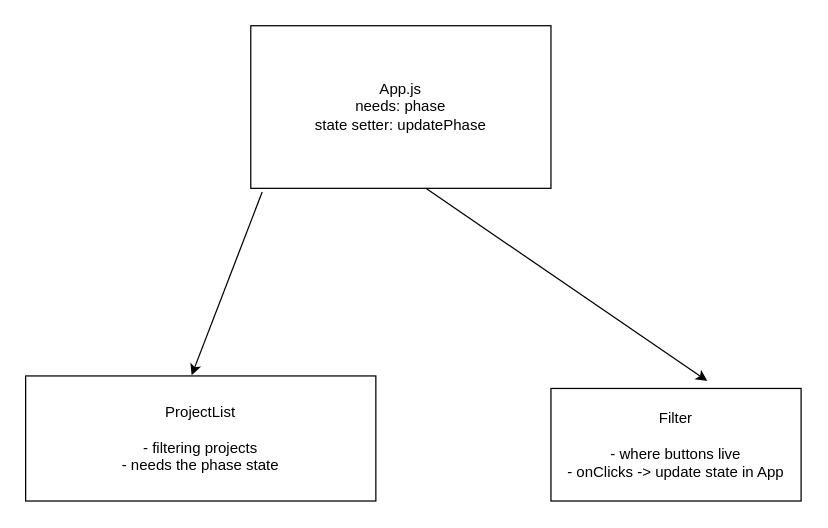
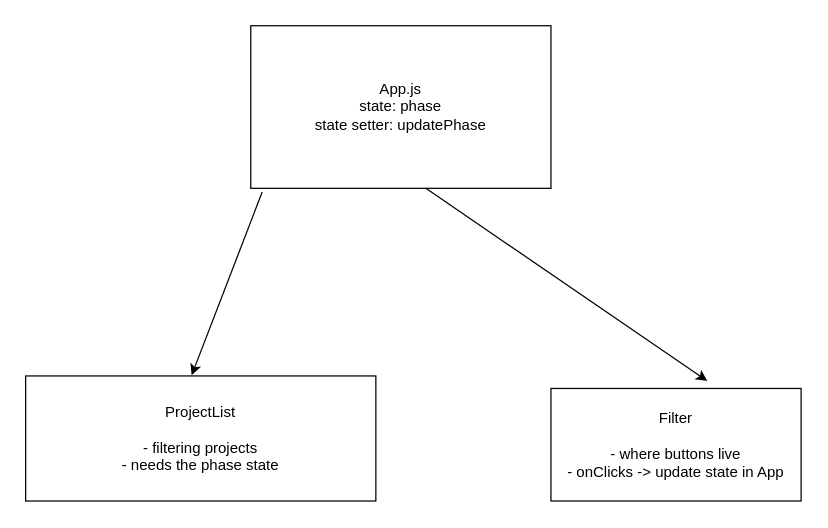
  <mxCell id="0" />
  <mxCell id="1" parent="0" />
- <mxCell id="2" value="App.js&lt;br&gt;needs: phase&lt;br&gt;state setter: updatePhase" style="whiteSpace=wrap;html=1;" parent="1" vertex="1"><mxGeometry x="200" y="20" width="240" height="130" as="geometry" /></mxCell>
+ <mxCell id="2" value="App.js&lt;br&gt;state: phase&lt;br&gt;state setter: updatePhase" style="whiteSpace=wrap;html=1;" parent="1" vertex="1"><mxGeometry x="200" y="20" width="240" height="130" as="geometry" /></mxCell>
  <mxCell id="3" value="ProjectList&lt;br&gt;&lt;br&gt;- filtering projects&lt;br&gt;- needs the phase state" style="whiteSpace=wrap;html=1;" parent="1" vertex="1"><mxGeometry x="20" y="300" width="280" height="100" as="geometry" /></mxCell>
  <mxCell id="4" value="Filter&lt;br&gt;&lt;br&gt;- where buttons live&lt;br&gt;- onClicks -&amp;gt; update state in App" style="whiteSpace=wrap;html=1;" parent="1" vertex="1"><mxGeometry x="440" y="310" width="200" height="90" as="geometry" /></mxCell>
  <mxCell id="5" value="" style="endArrow=classic;html=1;exitX=0.038;exitY=1.023;exitDx=0;exitDy=0;exitPerimeter=0;entryX=0.474;entryY=-0.005;entryDx=0;entryDy=0;entryPerimeter=0;" parent="1" source="2" target="3" edge="1"><mxGeometry relative="1" as="geometry"><mxPoint x="350" y="220" as="sourcePoint" /><mxPoint x="450" y="220" as="targetPoint" /></mxGeometry></mxCell>
  <mxCell id="6" value="" style="endArrow=classic;html=1;entryX=0.625;entryY=-0.067;entryDx=0;entryDy=0;entryPerimeter=0;" parent="1" target="4" edge="1"><mxGeometry relative="1" as="geometry"><mxPoint x="340" y="150" as="sourcePoint" /><mxPoint x="440" y="150" as="targetPoint" /></mxGeometry></mxCell>
